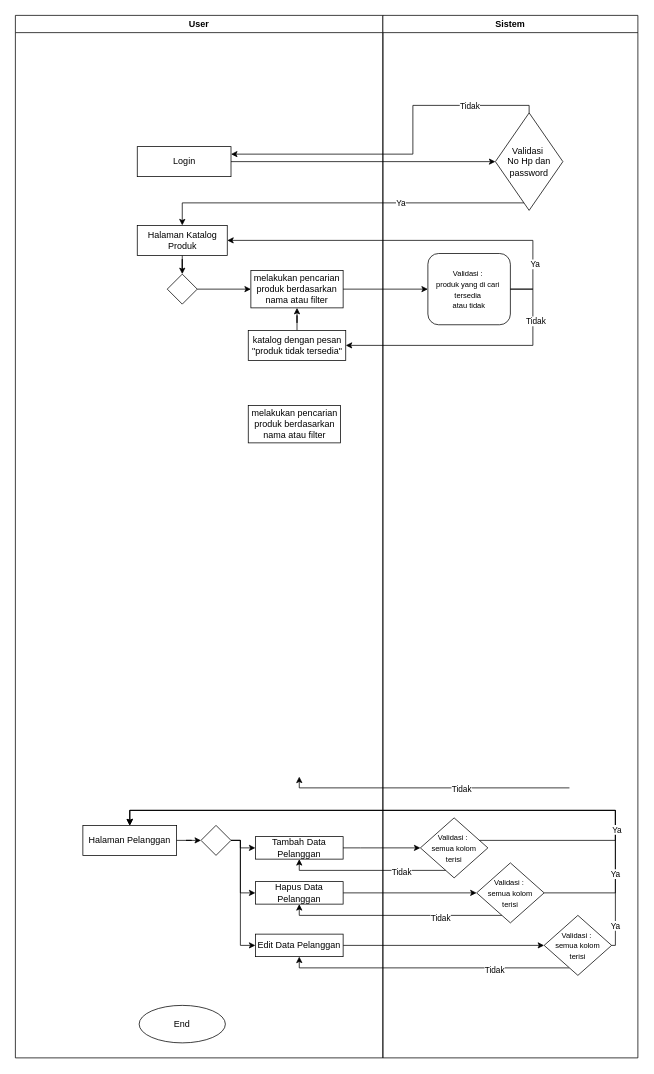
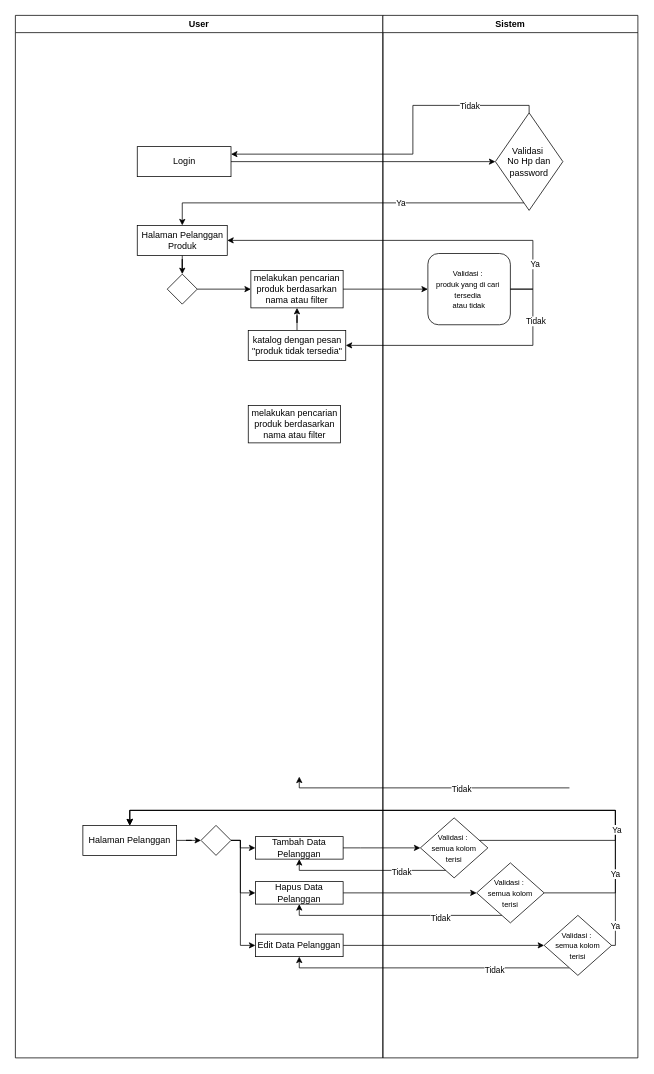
  <mxCell id="0" />
  <mxCell id="1" parent="0" />
  <mxCell id="2" value="User" style="swimlane;whiteSpace=wrap;html=1;" parent="1" vertex="1"><mxGeometry x="20" y="20" width="490" height="1390" as="geometry"><mxRectangle x="140" y="520" width="140" height="30" as="alternateBounds" /></mxGeometry></mxCell>
  <mxCell id="3" style="edgeStyle=orthogonalEdgeStyle;rounded=0;orthogonalLoop=1;jettySize=auto;html=1;entryX=0.5;entryY=0;entryDx=0;entryDy=0;" parent="2" source="4" target="11" edge="1"><mxGeometry relative="1" as="geometry" /></mxCell>
- <mxCell id="4" value="Halaman Katalog Produk" style="rounded=0;whiteSpace=wrap;html=1;" parent="2" vertex="1"><mxGeometry x="162.5" y="280" width="120" height="40" as="geometry" /></mxCell>
+ <mxCell id="4" value="Halaman Pelanggan Produk" style="rounded=0;whiteSpace=wrap;html=1;" parent="2" vertex="1"><mxGeometry x="162.5" y="280" width="120" height="40" as="geometry" /></mxCell>
  <mxCell id="5" value="Halaman Pelanggan" style="rounded=0;whiteSpace=wrap;html=1;" parent="2" vertex="1"><mxGeometry x="90" y="1080" width="125" height="40" as="geometry" /></mxCell>
  <mxCell id="6" value="Login" style="rounded=0;whiteSpace=wrap;html=1;" parent="2" vertex="1"><mxGeometry x="162.5" y="175" width="125" height="40" as="geometry" /></mxCell>
  <mxCell id="7" value="Tambah Data Pelanggan" style="rounded=0;whiteSpace=wrap;html=1;" parent="2" vertex="1"><mxGeometry x="320" y="1095" width="117" height="30" as="geometry" /></mxCell>
- <mxCell id="8" value="End" style="ellipse;whiteSpace=wrap;html=1;" parent="2" vertex="1"><mxGeometry x="165" y="1320" width="115" height="50" as="geometry" /></mxCell>
  <mxCell id="9" value="melakukan pencarian produk berdasarkan nama atau filter" style="rounded=0;whiteSpace=wrap;html=1;" parent="2" vertex="1"><mxGeometry x="314" y="340" width="123" height="50" as="geometry" /></mxCell>
  <mxCell id="10" style="edgeStyle=orthogonalEdgeStyle;rounded=0;orthogonalLoop=1;jettySize=auto;html=1;entryX=0;entryY=0.5;entryDx=0;entryDy=0;" parent="2" source="11" target="9" edge="1"><mxGeometry relative="1" as="geometry" /></mxCell>
  <mxCell id="11" value="" style="rhombus;whiteSpace=wrap;html=1;" parent="2" vertex="1"><mxGeometry x="202.5" y="345" width="40" height="40" as="geometry" /></mxCell>
  <mxCell id="12" style="edgeStyle=orthogonalEdgeStyle;rounded=0;orthogonalLoop=1;jettySize=auto;html=1;" parent="2" source="13" target="9" edge="1"><mxGeometry relative="1" as="geometry" /></mxCell>
  <mxCell id="13" value="katalog dengan pesan &quot;produk tidak tersedia&quot;" style="rounded=0;whiteSpace=wrap;html=1;" parent="2" vertex="1"><mxGeometry x="310.5" y="420" width="130" height="40" as="geometry" /></mxCell>
  <mxCell id="14" value="melakukan pencarian produk berdasarkan nama atau filter" style="rounded=0;whiteSpace=wrap;html=1;" parent="2" vertex="1"><mxGeometry x="310.5" y="520" width="123" height="50" as="geometry" /></mxCell>
  <mxCell id="15" value="Sistem" style="swimlane;whiteSpace=wrap;html=1;" parent="1" vertex="1"><mxGeometry x="510" y="20" width="340" height="1390" as="geometry" /></mxCell>
  <mxCell id="16" value="Validasi&amp;nbsp;&lt;div&gt;No Hp dan password&lt;/div&gt;" style="rhombus;whiteSpace=wrap;html=1;" parent="15" vertex="1"><mxGeometry x="150" y="130" width="90" height="130" as="geometry" /></mxCell>
  <mxCell id="17" style="edgeStyle=orthogonalEdgeStyle;rounded=0;orthogonalLoop=1;jettySize=auto;html=1;entryX=0.5;entryY=1;entryDx=0;entryDy=0;" parent="15" edge="1"><mxGeometry relative="1" as="geometry"><Array as="points"><mxPoint x="-111" y="1030" /></Array><mxPoint x="248.75" y="1030" as="sourcePoint" /><mxPoint x="-111.5" y="1015" as="targetPoint" /></mxGeometry></mxCell>
  <mxCell id="18" value="Tidak" style="edgeLabel;html=1;align=center;verticalAlign=middle;resizable=0;points=[];" parent="17" vertex="1" connectable="0"><mxGeometry x="-0.23" y="1" relative="1" as="geometry"><mxPoint as="offset" /></mxGeometry></mxCell>
  <mxCell id="19" style="edgeStyle=orthogonalEdgeStyle;rounded=0;orthogonalLoop=1;jettySize=auto;html=1;entryX=0;entryY=0.5;entryDx=0;entryDy=0;" parent="15" source="21" target="26" edge="1"><mxGeometry relative="1" as="geometry"><Array as="points"><mxPoint x="-190" y="1100" /><mxPoint x="-190" y="1170" /></Array></mxGeometry></mxCell>
  <mxCell id="20" style="edgeStyle=orthogonalEdgeStyle;rounded=0;orthogonalLoop=1;jettySize=auto;html=1;entryX=0;entryY=0.5;entryDx=0;entryDy=0;" parent="15" source="21" target="23" edge="1"><mxGeometry relative="1" as="geometry"><Array as="points"><mxPoint x="-190" y="1100" /><mxPoint x="-190" y="1240" /></Array></mxGeometry></mxCell>
  <mxCell id="21" value="" style="rhombus;whiteSpace=wrap;html=1;" parent="15" vertex="1"><mxGeometry x="-242.5" y="1080" width="40" height="40" as="geometry" /></mxCell>
  <mxCell id="22" style="edgeStyle=orthogonalEdgeStyle;rounded=0;orthogonalLoop=1;jettySize=auto;html=1;" parent="15" source="23" target="32" edge="1"><mxGeometry relative="1" as="geometry" /></mxCell>
  <mxCell id="23" value="Edit Data Pelanggan" style="rounded=0;whiteSpace=wrap;html=1;" parent="15" vertex="1"><mxGeometry x="-170" y="1225" width="117" height="30" as="geometry" /></mxCell>
  <mxCell id="24" value="&lt;font style=&quot;font-size: 10px;&quot;&gt;Validasi :&amp;nbsp;&lt;/font&gt;&lt;div&gt;&lt;span style=&quot;font-size: 10px; background-color: transparent; color: light-dark(rgb(0, 0, 0), rgb(255, 255, 255));&quot;&gt;semua&amp;nbsp;&lt;/span&gt;&lt;span style=&quot;font-size: 10px; background-color: transparent; color: light-dark(rgb(0, 0, 0), rgb(255, 255, 255));&quot;&gt;kolom&lt;/span&gt;&lt;/div&gt;&lt;div&gt;&lt;span style=&quot;font-size: 10px; background-color: transparent; color: light-dark(rgb(0, 0, 0), rgb(255, 255, 255));&quot;&gt;terisi&lt;/span&gt;&lt;/div&gt;" style="rhombus;whiteSpace=wrap;html=1;" parent="15" vertex="1"><mxGeometry x="50" y="1070" width="90" height="80" as="geometry" /></mxCell>
  <mxCell id="25" style="edgeStyle=orthogonalEdgeStyle;rounded=0;orthogonalLoop=1;jettySize=auto;html=1;" parent="15" source="26" target="29" edge="1"><mxGeometry relative="1" as="geometry" /></mxCell>
  <mxCell id="26" value="Hapus Data Pelanggan" style="rounded=0;whiteSpace=wrap;html=1;" parent="15" vertex="1"><mxGeometry x="-170" y="1155" width="117" height="30" as="geometry" /></mxCell>
  <mxCell id="27" style="edgeStyle=orthogonalEdgeStyle;rounded=0;orthogonalLoop=1;jettySize=auto;html=1;entryX=0.5;entryY=1;entryDx=0;entryDy=0;" parent="15" source="29" target="26" edge="1"><mxGeometry relative="1" as="geometry"><Array as="points"><mxPoint x="-111" y="1200" /></Array></mxGeometry></mxCell>
  <mxCell id="28" value="Tidak" style="edgeLabel;html=1;align=center;verticalAlign=middle;resizable=0;points=[];" parent="27" vertex="1" connectable="0"><mxGeometry x="-0.423" y="3" relative="1" as="geometry"><mxPoint as="offset" /></mxGeometry></mxCell>
  <mxCell id="29" value="&lt;font style=&quot;font-size: 10px;&quot;&gt;Validasi :&amp;nbsp;&lt;/font&gt;&lt;div&gt;&lt;span style=&quot;font-size: 10px; background-color: transparent; color: light-dark(rgb(0, 0, 0), rgb(255, 255, 255));&quot;&gt;semua&amp;nbsp;&lt;/span&gt;&lt;span style=&quot;font-size: 10px; background-color: transparent; color: light-dark(rgb(0, 0, 0), rgb(255, 255, 255));&quot;&gt;kolom&lt;/span&gt;&lt;/div&gt;&lt;div&gt;&lt;span style=&quot;font-size: 10px; background-color: transparent; color: light-dark(rgb(0, 0, 0), rgb(255, 255, 255));&quot;&gt;terisi&lt;/span&gt;&lt;/div&gt;" style="rhombus;whiteSpace=wrap;html=1;" parent="15" vertex="1"><mxGeometry x="125" y="1130" width="90" height="80" as="geometry" /></mxCell>
  <mxCell id="30" style="edgeStyle=orthogonalEdgeStyle;rounded=0;orthogonalLoop=1;jettySize=auto;html=1;entryX=0.5;entryY=1;entryDx=0;entryDy=0;" parent="15" source="32" target="23" edge="1"><mxGeometry relative="1" as="geometry"><Array as="points"><mxPoint x="-111" y="1270" /></Array></mxGeometry></mxCell>
  <mxCell id="31" value="Tidak" style="edgeLabel;html=1;align=center;verticalAlign=middle;resizable=0;points=[];" parent="30" vertex="1" connectable="0"><mxGeometry x="-0.466" y="2" relative="1" as="geometry"><mxPoint as="offset" /></mxGeometry></mxCell>
  <mxCell id="32" value="&lt;font style=&quot;font-size: 10px;&quot;&gt;Validasi :&amp;nbsp;&lt;/font&gt;&lt;div&gt;&lt;span style=&quot;font-size: 10px; background-color: transparent; color: light-dark(rgb(0, 0, 0), rgb(255, 255, 255));&quot;&gt;semua&amp;nbsp;&lt;/span&gt;&lt;span style=&quot;font-size: 10px; background-color: transparent; color: light-dark(rgb(0, 0, 0), rgb(255, 255, 255));&quot;&gt;kolom&lt;/span&gt;&lt;/div&gt;&lt;div&gt;&lt;span style=&quot;font-size: 10px; background-color: transparent; color: light-dark(rgb(0, 0, 0), rgb(255, 255, 255));&quot;&gt;terisi&lt;/span&gt;&lt;/div&gt;" style="rhombus;whiteSpace=wrap;html=1;" parent="15" vertex="1"><mxGeometry x="215" y="1200" width="90" height="80" as="geometry" /></mxCell>
  <mxCell id="33" value="&lt;font style=&quot;font-size: 10px;&quot;&gt;Validasi :&amp;nbsp;&lt;/font&gt;&lt;div&gt;&lt;span style=&quot;font-size: 10px;&quot;&gt;produk yang di cari&amp;nbsp;&lt;/span&gt;&lt;/div&gt;&lt;div&gt;&lt;span style=&quot;font-size: 10px;&quot;&gt;tersedia&amp;nbsp;&lt;/span&gt;&lt;/div&gt;&lt;div&gt;&lt;span style=&quot;font-size: 10px;&quot;&gt;atau tidak&lt;/span&gt;&lt;/div&gt;" style="whiteSpace=wrap;html=1;rounded=1;" parent="15" vertex="1"><mxGeometry x="60" y="317.5" width="110" height="95" as="geometry" /></mxCell>
  <mxCell id="34" style="edgeStyle=orthogonalEdgeStyle;rounded=0;orthogonalLoop=1;jettySize=auto;html=1;entryX=0.5;entryY=0;entryDx=0;entryDy=0;" parent="1" source="16" target="4" edge="1"><mxGeometry relative="1" as="geometry"><Array as="points"><mxPoint x="243" y="270" /></Array></mxGeometry></mxCell>
  <mxCell id="35" value="Ya" style="edgeLabel;html=1;align=center;verticalAlign=middle;resizable=0;points=[];" parent="34" vertex="1" connectable="0"><mxGeometry x="-0.321" y="2" relative="1" as="geometry"><mxPoint y="-2" as="offset" /></mxGeometry></mxCell>
  <mxCell id="36" style="edgeStyle=orthogonalEdgeStyle;rounded=0;orthogonalLoop=1;jettySize=auto;html=1;entryX=0;entryY=0.5;entryDx=0;entryDy=0;" parent="1" source="6" target="16" edge="1"><mxGeometry relative="1" as="geometry" /></mxCell>
  <mxCell id="37" style="edgeStyle=orthogonalEdgeStyle;rounded=0;orthogonalLoop=1;jettySize=auto;html=1;entryX=1;entryY=0.25;entryDx=0;entryDy=0;exitX=0.5;exitY=0;exitDx=0;exitDy=0;" parent="1" source="16" target="6" edge="1"><mxGeometry relative="1" as="geometry"><Array as="points"><mxPoint x="705" y="140" /><mxPoint x="550" y="140" /><mxPoint x="550" y="205" /></Array></mxGeometry></mxCell>
  <mxCell id="38" value="Tidak" style="edgeLabel;html=1;align=center;verticalAlign=middle;resizable=0;points=[];" parent="37" vertex="1" connectable="0"><mxGeometry x="-0.621" y="4" relative="1" as="geometry"><mxPoint y="-4" as="offset" /></mxGeometry></mxCell>
  <mxCell id="39" style="edgeStyle=orthogonalEdgeStyle;rounded=0;orthogonalLoop=1;jettySize=auto;html=1;" parent="1" source="5" target="21" edge="1"><mxGeometry relative="1" as="geometry" /></mxCell>
  <mxCell id="40" style="edgeStyle=orthogonalEdgeStyle;rounded=0;orthogonalLoop=1;jettySize=auto;html=1;entryX=0.5;entryY=0;entryDx=0;entryDy=0;" parent="1" source="24" target="5" edge="1"><mxGeometry relative="1" as="geometry"><Array as="points"><mxPoint x="820" y="1120" /><mxPoint x="820" y="1080" /><mxPoint x="172" y="1080" /></Array></mxGeometry></mxCell>
  <mxCell id="41" style="edgeStyle=orthogonalEdgeStyle;rounded=0;orthogonalLoop=1;jettySize=auto;html=1;entryX=0;entryY=0.5;entryDx=0;entryDy=0;" parent="1" source="21" target="7" edge="1"><mxGeometry relative="1" as="geometry"><Array as="points"><mxPoint x="320" y="1120" /><mxPoint x="320" y="1130" /></Array></mxGeometry></mxCell>
  <mxCell id="42" style="edgeStyle=orthogonalEdgeStyle;rounded=0;orthogonalLoop=1;jettySize=auto;html=1;entryX=0;entryY=0.5;entryDx=0;entryDy=0;" parent="1" source="7" target="24" edge="1"><mxGeometry relative="1" as="geometry"><Array as="points"><mxPoint x="480" y="1130" /><mxPoint x="480" y="1130" /></Array></mxGeometry></mxCell>
  <mxCell id="43" style="edgeStyle=orthogonalEdgeStyle;rounded=0;orthogonalLoop=1;jettySize=auto;html=1;entryX=0.5;entryY=1;entryDx=0;entryDy=0;" parent="1" source="24" target="7" edge="1"><mxGeometry relative="1" as="geometry"><Array as="points"><mxPoint x="399" y="1160" /></Array></mxGeometry></mxCell>
  <mxCell id="44" value="Tidak" style="edgeLabel;html=1;align=center;verticalAlign=middle;resizable=0;points=[];" parent="43" vertex="1" connectable="0"><mxGeometry x="-0.442" y="2" relative="1" as="geometry"><mxPoint as="offset" /></mxGeometry></mxCell>
  <mxCell id="45" style="edgeStyle=orthogonalEdgeStyle;rounded=0;orthogonalLoop=1;jettySize=auto;html=1;entryX=0.5;entryY=0;entryDx=0;entryDy=0;" parent="1" source="29" target="5" edge="1"><mxGeometry relative="1" as="geometry"><Array as="points"><mxPoint x="820" y="1190" /><mxPoint x="820" y="1080" /><mxPoint x="173" y="1080" /></Array></mxGeometry></mxCell>
  <mxCell id="46" style="edgeStyle=orthogonalEdgeStyle;rounded=0;orthogonalLoop=1;jettySize=auto;html=1;entryX=0.5;entryY=0;entryDx=0;entryDy=0;" parent="1" source="32" target="5" edge="1"><mxGeometry relative="1" as="geometry"><Array as="points"><mxPoint x="820" y="1260" /><mxPoint x="820" y="1080" /><mxPoint x="173" y="1080" /></Array></mxGeometry></mxCell>
  <mxCell id="47" value="Ya" style="edgeLabel;html=1;align=center;verticalAlign=middle;resizable=0;points=[];" parent="46" vertex="1" connectable="0"><mxGeometry x="-0.925" y="1" relative="1" as="geometry"><mxPoint as="offset" /></mxGeometry></mxCell>
  <mxCell id="48" value="Ya" style="edgeLabel;html=1;align=center;verticalAlign=middle;resizable=0;points=[];" parent="46" vertex="1" connectable="0"><mxGeometry x="-0.762" y="1" relative="1" as="geometry"><mxPoint as="offset" /></mxGeometry></mxCell>
  <mxCell id="49" value="Ya" style="edgeLabel;html=1;align=center;verticalAlign=middle;resizable=0;points=[];" parent="46" vertex="1" connectable="0"><mxGeometry x="-0.625" y="-1" relative="1" as="geometry"><mxPoint as="offset" /></mxGeometry></mxCell>
  <mxCell id="50" style="edgeStyle=orthogonalEdgeStyle;rounded=0;orthogonalLoop=1;jettySize=auto;html=1;" parent="1" source="9" target="33" edge="1"><mxGeometry relative="1" as="geometry" /></mxCell>
  <mxCell id="51" style="edgeStyle=orthogonalEdgeStyle;rounded=0;orthogonalLoop=1;jettySize=auto;html=1;entryX=1;entryY=0.5;entryDx=0;entryDy=0;" parent="1" source="33" target="4" edge="1"><mxGeometry relative="1" as="geometry"><Array as="points"><mxPoint x="710" y="385" /><mxPoint x="710" y="320" /></Array></mxGeometry></mxCell>
  <mxCell id="52" value="Ya" style="edgeLabel;html=1;align=center;verticalAlign=middle;resizable=0;points=[];" parent="51" vertex="1" connectable="0"><mxGeometry x="-0.745" y="-2" relative="1" as="geometry"><mxPoint as="offset" /></mxGeometry></mxCell>
  <mxCell id="53" style="edgeStyle=orthogonalEdgeStyle;rounded=0;orthogonalLoop=1;jettySize=auto;html=1;entryX=1;entryY=0.5;entryDx=0;entryDy=0;" parent="1" source="33" target="13" edge="1"><mxGeometry relative="1" as="geometry"><Array as="points"><mxPoint x="710" y="385" /><mxPoint x="710" y="460" /></Array></mxGeometry></mxCell>
  <mxCell id="54" value="Tidak" style="edgeLabel;html=1;align=center;verticalAlign=middle;resizable=0;points=[];" parent="53" vertex="1" connectable="0"><mxGeometry x="-0.596" y="3" relative="1" as="geometry"><mxPoint as="offset" /></mxGeometry></mxCell>
